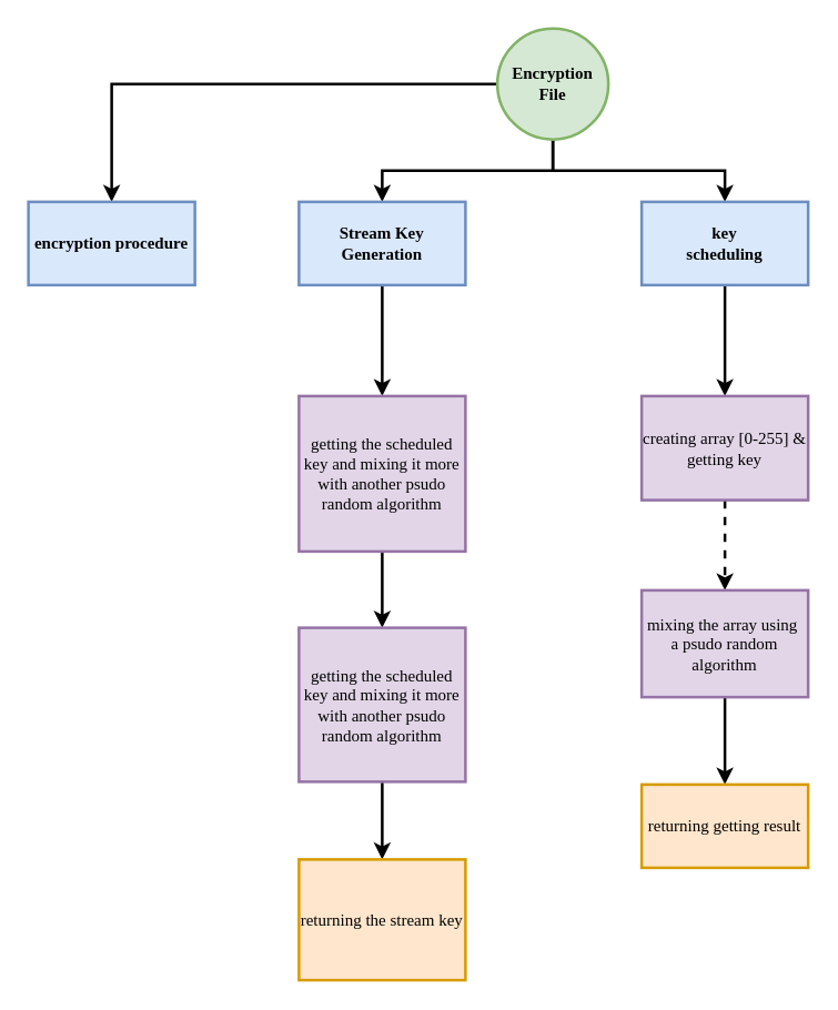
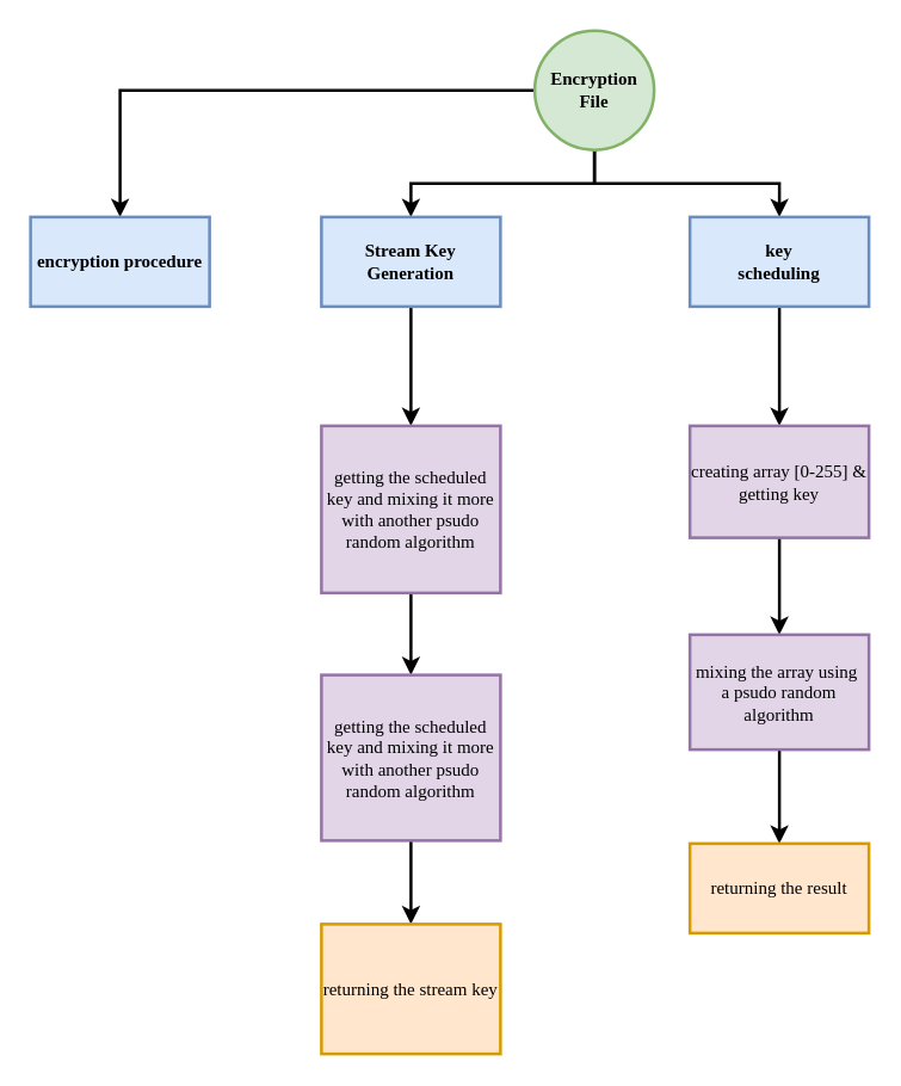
  <mxCell id="0" />
  <mxCell id="1" parent="0" />
  <mxCell id="2" style="edgeStyle=orthogonalEdgeStyle;rounded=0;orthogonalLoop=1;jettySize=auto;exitX=0;exitY=0.5;exitDx=0;exitDy=0;entryX=0.5;entryY=0;entryDx=0;entryDy=0;strokeWidth=2;fontFamily=Lucida Console;html=1;labelBackgroundColor=none;fontStyle=0" parent="1" source="5" target="6" edge="1"><mxGeometry relative="1" as="geometry" /></mxCell>
  <mxCell id="3" style="edgeStyle=orthogonalEdgeStyle;rounded=0;orthogonalLoop=1;jettySize=auto;exitX=0.5;exitY=1;exitDx=0;exitDy=0;strokeWidth=2;fontFamily=Lucida Console;html=1;labelBackgroundColor=none;fontStyle=0" parent="1" source="5" target="8" edge="1"><mxGeometry relative="1" as="geometry" /></mxCell>
  <mxCell id="4" style="edgeStyle=orthogonalEdgeStyle;rounded=0;orthogonalLoop=1;jettySize=auto;exitX=0.5;exitY=1;exitDx=0;exitDy=0;strokeWidth=2;fontFamily=Lucida Console;html=1;labelBackgroundColor=none;fontStyle=0" parent="1" source="5" target="15" edge="1"><mxGeometry relative="1" as="geometry" /></mxCell>
  <mxCell id="5" value="Encryption&lt;br&gt;File" style="ellipse;whiteSpace=wrap;aspect=fixed;fillColor=#d5e8d4;strokeColor=#82b366;strokeWidth=2;fontFamily=Lucida Console;html=1;labelBackgroundColor=none;fontStyle=1" parent="1" vertex="1"><mxGeometry x="358" y="20" width="80" height="80" as="geometry" /></mxCell>
  <mxCell id="6" value="encryption procedure" style="whiteSpace=wrap;fillColor=#dae8fc;strokeColor=#6c8ebf;strokeWidth=2;fontFamily=Lucida Console;html=1;labelBackgroundColor=none;fontStyle=1" parent="1" vertex="1"><mxGeometry x="20" y="145" width="120" height="60" as="geometry" /></mxCell>
  <mxCell id="7" value="" style="edgeStyle=orthogonalEdgeStyle;rounded=0;orthogonalLoop=1;jettySize=auto;strokeWidth=2;fontFamily=Lucida Console;html=1;labelBackgroundColor=none;fontStyle=0" parent="1" source="8" target="10" edge="1"><mxGeometry relative="1" as="geometry" /></mxCell>
  <mxCell id="8" value="Stream Key Generation" style="whiteSpace=wrap;fillColor=#dae8fc;strokeColor=#6c8ebf;strokeWidth=2;fontFamily=Lucida Console;html=1;labelBackgroundColor=none;fontStyle=1" parent="1" vertex="1"><mxGeometry x="215" y="145" width="120" height="60" as="geometry" /></mxCell>
  <mxCell id="9" value="" style="edgeStyle=orthogonalEdgeStyle;rounded=0;orthogonalLoop=1;jettySize=auto;strokeWidth=2;fontFamily=Lucida Console;html=1;labelBackgroundColor=none;fontStyle=0" parent="1" source="10" target="12" edge="1"><mxGeometry relative="1" as="geometry" /></mxCell>
  <mxCell id="10" value="getting the scheduled key and mixing it more with another psudo random algorithm" style="whiteSpace=wrap;fillColor=#e1d5e7;strokeColor=#9673a6;strokeWidth=2;fontFamily=Lucida Console;html=1;labelBackgroundColor=none;fontStyle=0" parent="1" vertex="1"><mxGeometry x="215" y="285" width="120" height="112" as="geometry" /></mxCell>
  <mxCell id="11" value="" style="edgeStyle=orthogonalEdgeStyle;rounded=0;orthogonalLoop=1;jettySize=auto;strokeWidth=2;fontFamily=Lucida Console;html=1;labelBackgroundColor=none;fontStyle=0" parent="1" source="12" target="13" edge="1"><mxGeometry relative="1" as="geometry" /></mxCell>
  <mxCell id="12" value="getting the scheduled key and mixing it more with another psudo random algorithm" style="whiteSpace=wrap;fillColor=#e1d5e7;strokeColor=#9673a6;strokeWidth=2;fontFamily=Lucida Console;html=1;labelBackgroundColor=none;fontStyle=0" parent="1" vertex="1"><mxGeometry x="215" y="452" width="120" height="111" as="geometry" /></mxCell>
  <mxCell id="13" value="returning the stream key" style="whiteSpace=wrap;fillColor=#ffe6cc;strokeColor=#d79b00;strokeWidth=2;fontFamily=Lucida Console;html=1;labelBackgroundColor=none;fontStyle=0" parent="1" vertex="1"><mxGeometry x="215" y="619" width="120" height="87" as="geometry" /></mxCell>
  <mxCell id="14" value="" style="edgeStyle=orthogonalEdgeStyle;rounded=0;orthogonalLoop=1;jettySize=auto;strokeWidth=2;fontFamily=Lucida Console;html=1;labelBackgroundColor=none;fontStyle=0" parent="1" source="15" target="17" edge="1"><mxGeometry relative="1" as="geometry" /></mxCell>
  <mxCell id="15" value="key&lt;br&gt;scheduling" style="rounded=0;whiteSpace=wrap;fillColor=#dae8fc;strokeColor=#6c8ebf;strokeWidth=2;fontFamily=Lucida Console;html=1;labelBackgroundColor=none;fontStyle=1" parent="1" vertex="1"><mxGeometry x="462" y="145" width="120" height="60" as="geometry" /></mxCell>
- <mxCell id="16" value="" style="edgeStyle=orthogonalEdgeStyle;rounded=0;orthogonalLoop=1;jettySize=auto;strokeWidth=2;fontFamily=Lucida Console;html=1;labelBackgroundColor=none;fontStyle=0;dashed=1;" parent="1" source="17" target="19" edge="1"><mxGeometry relative="1" as="geometry" /></mxCell>
+ <mxCell id="16" value="" style="edgeStyle=orthogonalEdgeStyle;rounded=0;orthogonalLoop=1;jettySize=auto;strokeWidth=2;fontFamily=Lucida Console;html=1;labelBackgroundColor=none;fontStyle=0" parent="1" source="17" target="19" edge="1"><mxGeometry relative="1" as="geometry" /></mxCell>
  <mxCell id="17" value="creating array [0-255] &amp;amp; getting key" style="rounded=0;whiteSpace=wrap;fillColor=#e1d5e7;strokeColor=#9673a6;strokeWidth=2;fontFamily=Lucida Console;html=1;labelBackgroundColor=none;fontStyle=0" parent="1" vertex="1"><mxGeometry x="462" y="285" width="120" height="75" as="geometry" /></mxCell>
  <mxCell id="18" value="" style="edgeStyle=orthogonalEdgeStyle;rounded=0;orthogonalLoop=1;jettySize=auto;strokeWidth=2;fontFamily=Lucida Console;html=1;labelBackgroundColor=none;fontStyle=0" parent="1" source="19" target="20" edge="1"><mxGeometry relative="1" as="geometry" /></mxCell>
  <mxCell id="19" value="mixing the array using&amp;nbsp; a psudo random algorithm" style="rounded=0;whiteSpace=wrap;fillColor=#e1d5e7;strokeColor=#9673a6;strokeWidth=2;fontFamily=Lucida Console;html=1;labelBackgroundColor=none;fontStyle=0" parent="1" vertex="1"><mxGeometry x="462" y="425" width="120" height="77" as="geometry" /></mxCell>
- <mxCell id="20" value="returning getting result" style="rounded=0;whiteSpace=wrap;fillColor=#ffe6cc;strokeColor=#d79b00;strokeWidth=2;fontFamily=Lucida Console;html=1;labelBackgroundColor=none;fontStyle=0" parent="1" vertex="1"><mxGeometry x="462" y="565" width="120" height="60" as="geometry" /></mxCell>
+ <mxCell id="20" value="returning the result" style="rounded=0;whiteSpace=wrap;fillColor=#ffe6cc;strokeColor=#d79b00;strokeWidth=2;fontFamily=Lucida Console;html=1;labelBackgroundColor=none;fontStyle=0" parent="1" vertex="1"><mxGeometry x="462" y="565" width="120" height="60" as="geometry" /></mxCell>
